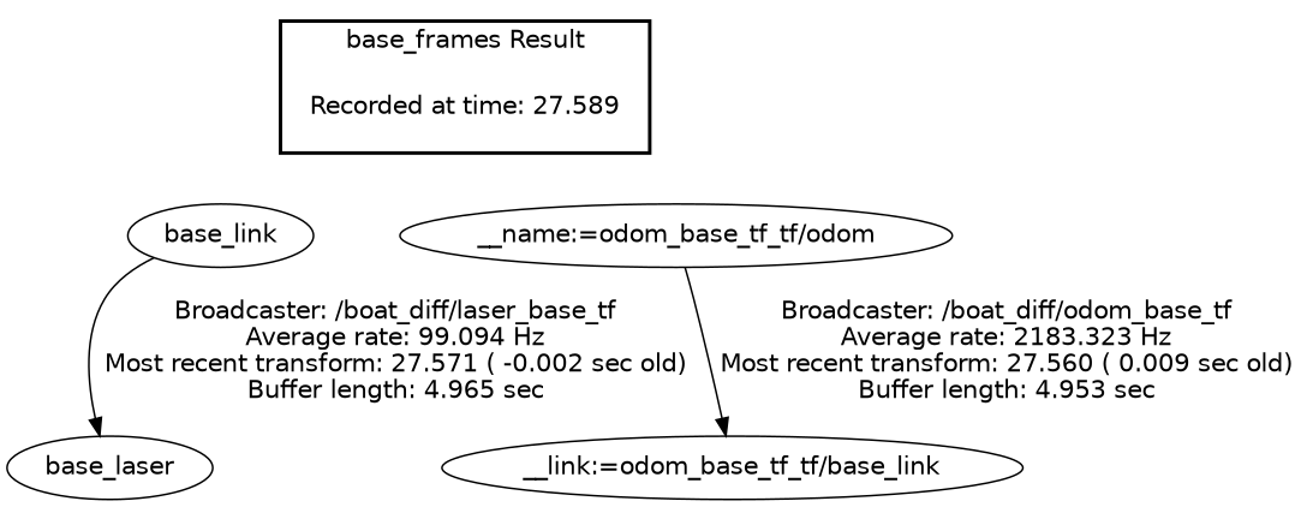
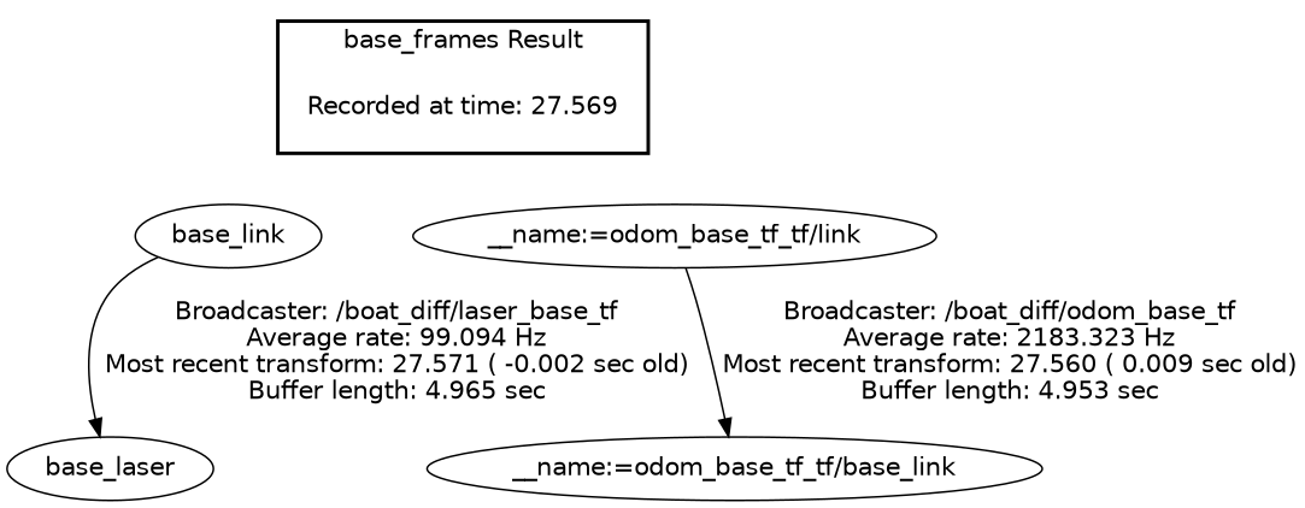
  digraph {
    fontname="DejaVu Sans"
    node [fontname="DejaVu Sans"]
    edge [fontname="DejaVu Sans"]
-   "Recorded at time: 27.569" [shape=plaintext label="Recorded at time: 27.589"]
+   "Recorded at time: 27.569" [shape=plaintext]
    base_link
-   "__name:=odom_base_tf_tf/odom"
+   "__name:=odom_base_tf_tf/odom" [label="__name:=odom_base_tf_tf/link"]
    base_laser
-   "__name:=odom_base_tf_tf/base_link" [label="__link:=odom_base_tf_tf/base_link"]
+   "__name:=odom_base_tf_tf/base_link"
    subgraph cluster_1 {
      color=black
      label="base_frames Result"
      style=bold
      "Recorded at time: 27.569"
    }
    "Recorded at time: 27.569" -> base_link [style=invis]
    "Recorded at time: 27.569" -> "__name:=odom_base_tf_tf/odom" [style=invis]
    base_link -> base_laser [label="Broadcaster: /boat_diff/laser_base_tf\nAverage rate: 99.094 Hz\nMost recent transform: 27.571 ( -0.002 sec old)\nBuffer length: 4.965 sec\n"]
    "__name:=odom_base_tf_tf/odom" -> "__name:=odom_base_tf_tf/base_link" [label="Broadcaster: /boat_diff/odom_base_tf\nAverage rate: 2183.323 Hz\nMost recent transform: 27.560 ( 0.009 sec old)\nBuffer length: 4.953 sec\n"]
  }
